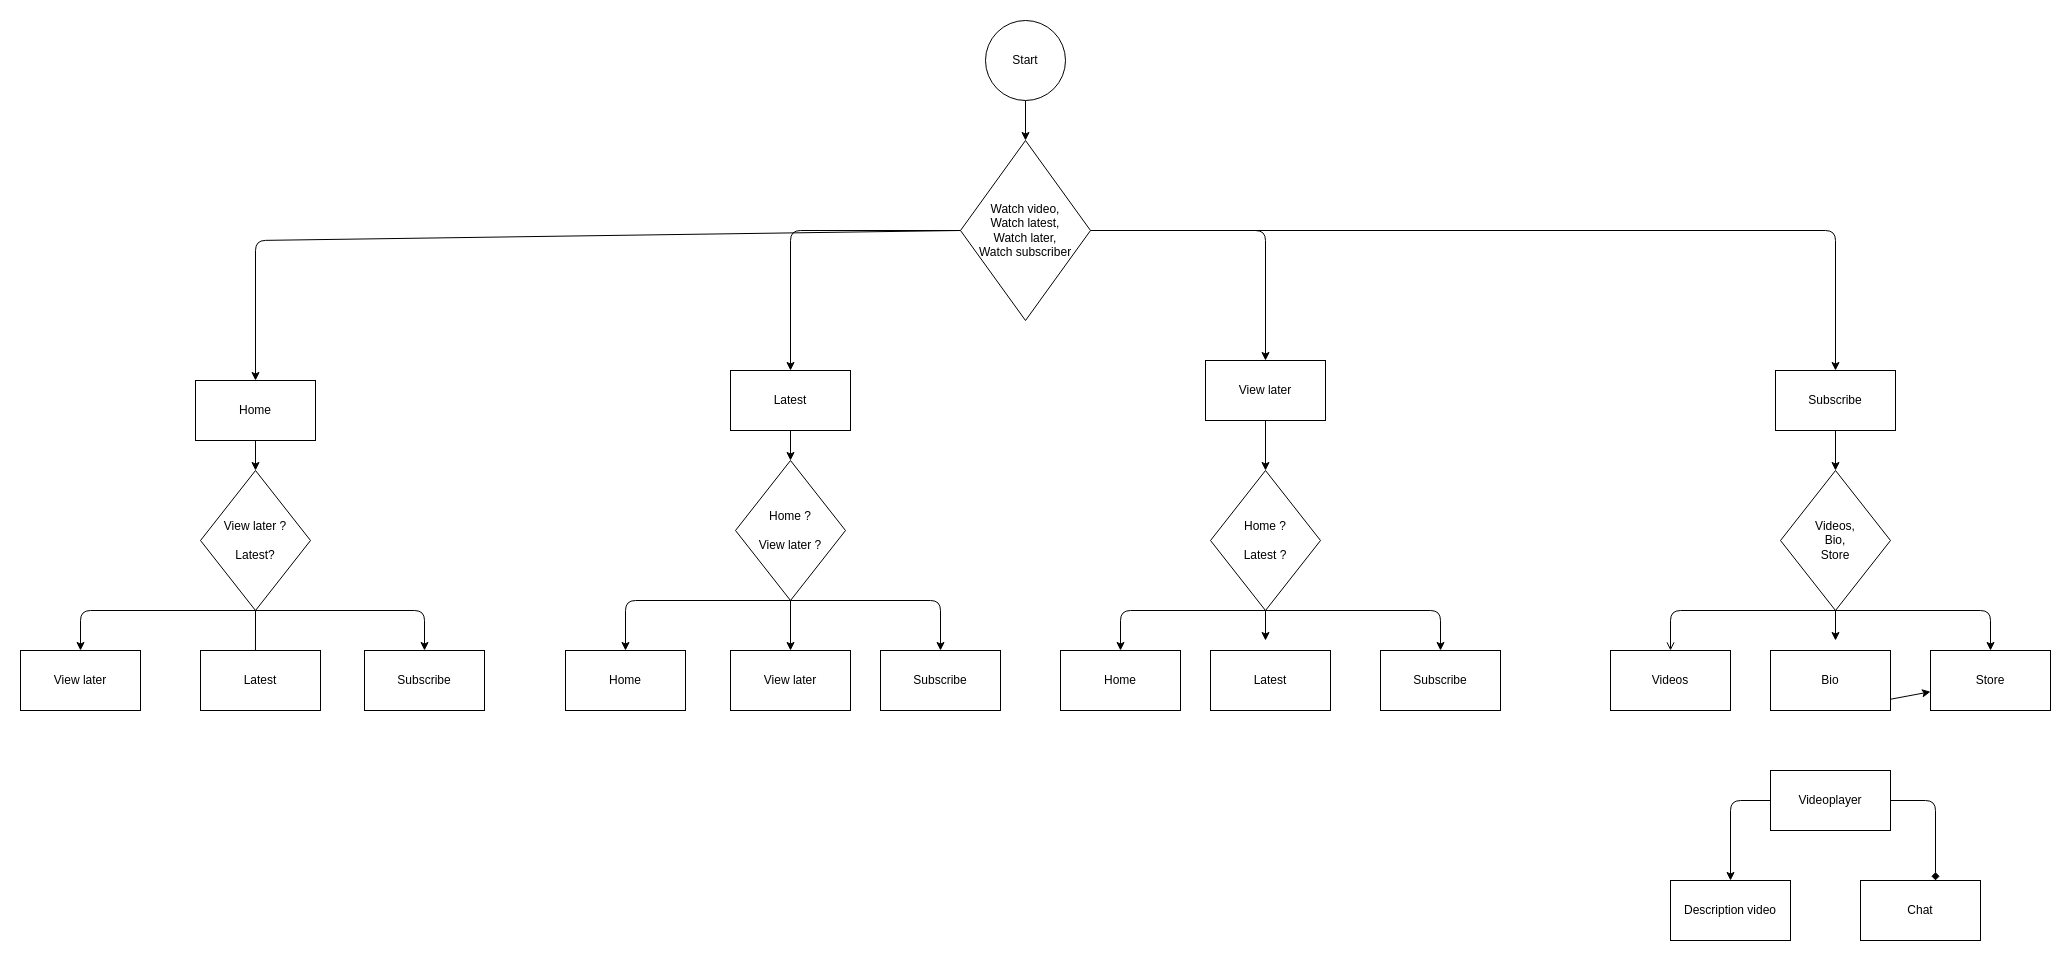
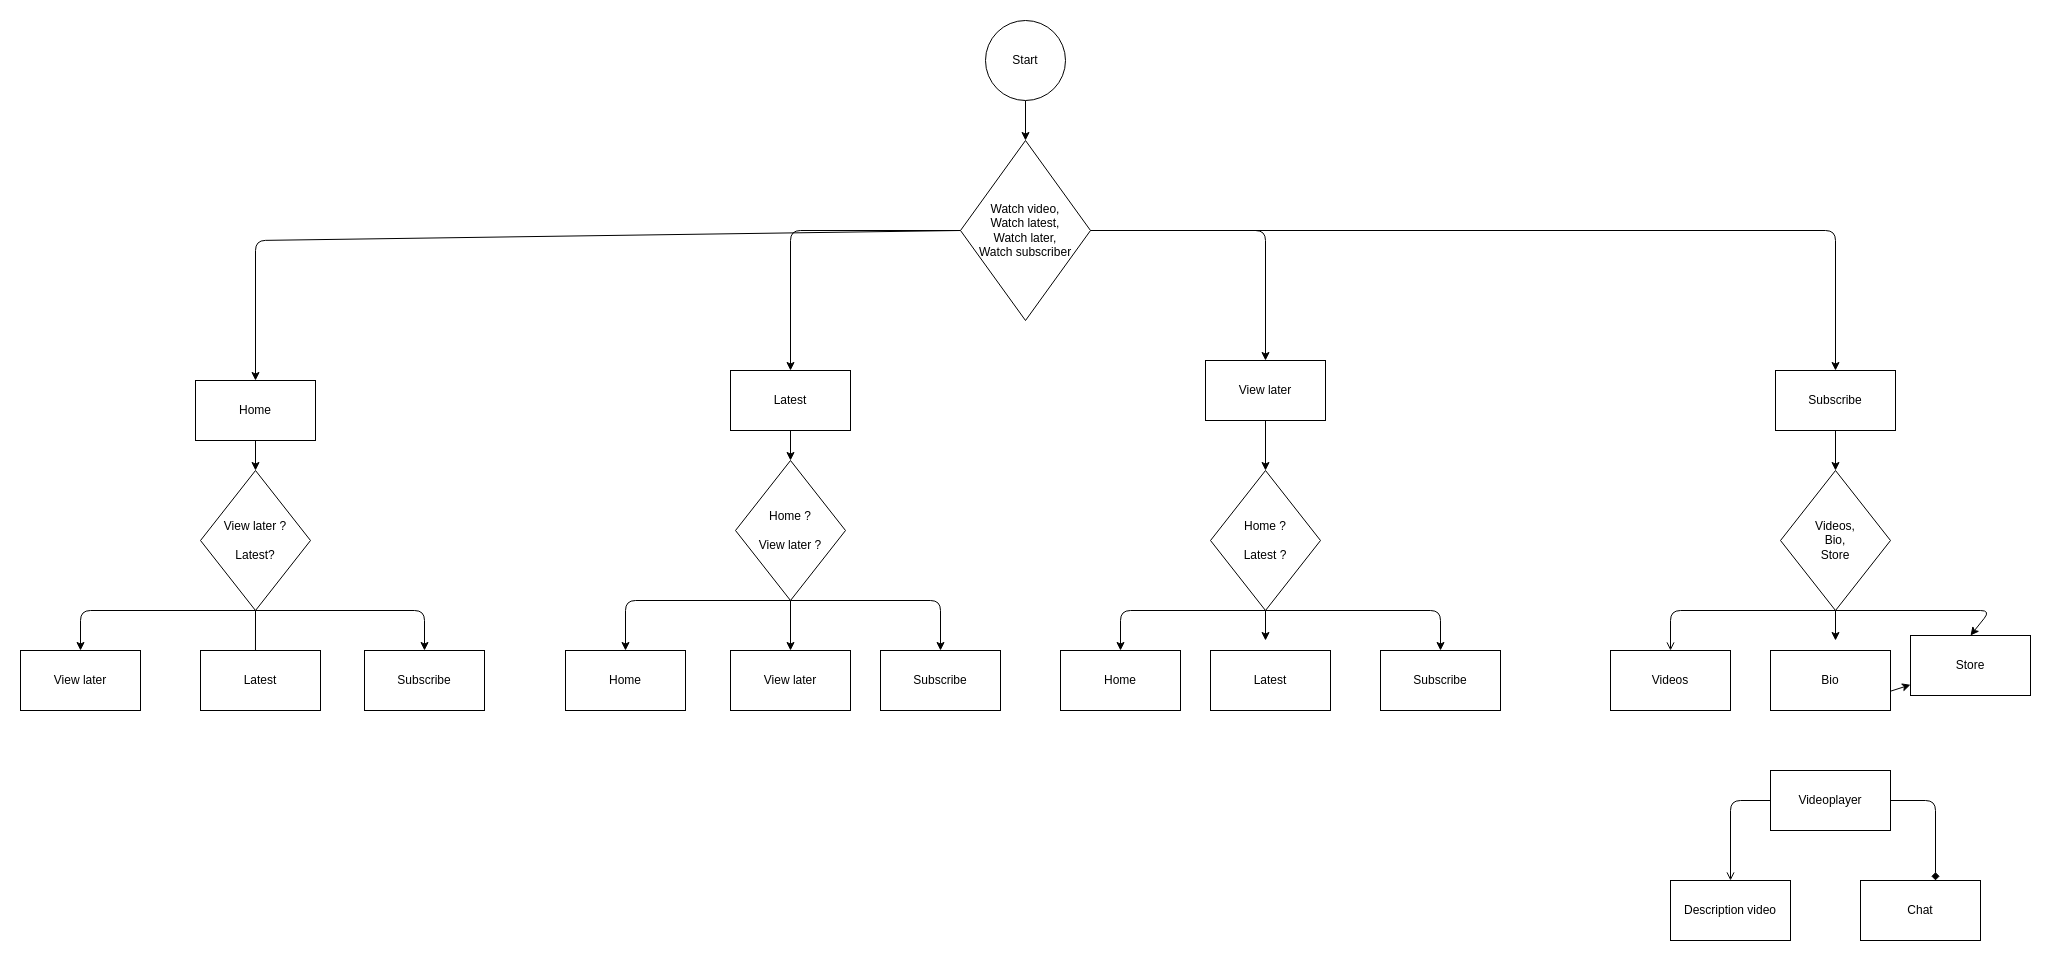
  <mxCell id="0" />
  <mxCell id="1" parent="0" />
  <mxCell id="2" style="edgeStyle=none;html=1;exitX=0.5;exitY=1;exitDx=0;exitDy=0;entryX=0.5;entryY=0;entryDx=0;entryDy=0;" edge="1" parent="1" source="3" target="8"><mxGeometry relative="1" as="geometry" /></mxCell>
  <mxCell id="3" value="Start" style="ellipse;whiteSpace=wrap;html=1;aspect=fixed;" vertex="1" parent="1"><mxGeometry x="985" y="20" width="80" height="80" as="geometry" /></mxCell>
  <mxCell id="4" style="edgeStyle=none;html=1;exitX=0;exitY=0.5;exitDx=0;exitDy=0;entryX=0.5;entryY=0;entryDx=0;entryDy=0;" edge="1" parent="1" source="8" target="18"><mxGeometry relative="1" as="geometry"><Array as="points"><mxPoint x="790" y="230" /></Array></mxGeometry></mxCell>
  <mxCell id="5" style="edgeStyle=none;html=1;exitX=0;exitY=0.5;exitDx=0;exitDy=0;entryX=0.5;entryY=0;entryDx=0;entryDy=0;" edge="1" parent="1" source="8" target="10"><mxGeometry relative="1" as="geometry"><Array as="points"><mxPoint x="255" y="240" /></Array></mxGeometry></mxCell>
  <mxCell id="6" style="edgeStyle=none;html=1;exitX=1;exitY=0.5;exitDx=0;exitDy=0;entryX=0.5;entryY=0;entryDx=0;entryDy=0;" edge="1" parent="1" source="8" target="26"><mxGeometry relative="1" as="geometry"><Array as="points"><mxPoint x="1265" y="230" /></Array></mxGeometry></mxCell>
  <mxCell id="7" style="edgeStyle=none;html=1;exitX=1;exitY=0.5;exitDx=0;exitDy=0;entryX=0.5;entryY=0;entryDx=0;entryDy=0;" edge="1" parent="1" source="8" target="37"><mxGeometry relative="1" as="geometry"><Array as="points"><mxPoint x="1835" y="230" /></Array></mxGeometry></mxCell>
  <mxCell id="8" value="Watch video,&lt;br&gt;Watch latest,&lt;br&gt;Watch later,&lt;br&gt;Watch subscriber" style="rhombus;whiteSpace=wrap;html=1;" vertex="1" parent="1"><mxGeometry x="960" y="140" width="130" height="180" as="geometry" /></mxCell>
  <mxCell id="9" style="edgeStyle=none;html=1;exitX=0.5;exitY=1;exitDx=0;exitDy=0;entryX=0.5;entryY=0;entryDx=0;entryDy=0;" edge="1" parent="1" source="10" target="14"><mxGeometry relative="1" as="geometry" /></mxCell>
  <mxCell id="10" value="Home" style="rounded=0;whiteSpace=wrap;html=1;" vertex="1" parent="1"><mxGeometry x="195" y="380" width="120" height="60" as="geometry" /></mxCell>
  <mxCell id="11" style="edgeStyle=none;html=1;exitX=0.5;exitY=1;exitDx=0;exitDy=0;entryX=0.5;entryY=0;entryDx=0;entryDy=0;" edge="1" parent="1" source="14" target="15"><mxGeometry relative="1" as="geometry"><Array as="points"><mxPoint x="80" y="610" /></Array></mxGeometry></mxCell>
  <mxCell id="12" style="edgeStyle=none;html=1;exitX=0.5;exitY=1;exitDx=0;exitDy=0;entryX=0.5;entryY=0;entryDx=0;entryDy=0;" edge="1" parent="1" source="14" target="31"><mxGeometry relative="1" as="geometry"><Array as="points"><mxPoint x="424" y="610" /></Array></mxGeometry></mxCell>
  <mxCell id="13" style="edgeStyle=none;html=1;exitX=0.5;exitY=1;exitDx=0;exitDy=0;entryX=0.458;entryY=0.333;entryDx=0;entryDy=0;entryPerimeter=0;" edge="1" parent="1" source="14" target="16"><mxGeometry relative="1" as="geometry" /></mxCell>
  <mxCell id="14" value="View later ?&lt;br&gt;&lt;br&gt;Latest?" style="rhombus;whiteSpace=wrap;html=1;" vertex="1" parent="1"><mxGeometry x="200" y="470" width="110" height="140" as="geometry" /></mxCell>
  <mxCell id="15" value="View later" style="rounded=0;whiteSpace=wrap;html=1;" vertex="1" parent="1"><mxGeometry x="20" y="650" width="120" height="60" as="geometry" /></mxCell>
  <mxCell id="16" value="Latest" style="rounded=0;whiteSpace=wrap;html=1;" vertex="1" parent="1"><mxGeometry x="200" y="650" width="120" height="60" as="geometry" /></mxCell>
  <mxCell id="17" style="edgeStyle=none;html=1;exitX=0.5;exitY=1;exitDx=0;exitDy=0;entryX=0.5;entryY=0;entryDx=0;entryDy=0;" edge="1" parent="1" source="18" target="22"><mxGeometry relative="1" as="geometry" /></mxCell>
  <mxCell id="18" value="Latest" style="rounded=0;whiteSpace=wrap;html=1;" vertex="1" parent="1"><mxGeometry x="730" y="370" width="120" height="60" as="geometry" /></mxCell>
  <mxCell id="19" style="edgeStyle=none;html=1;exitX=0.5;exitY=1;exitDx=0;exitDy=0;entryX=0.5;entryY=0;entryDx=0;entryDy=0;" edge="1" parent="1" source="22" target="23"><mxGeometry relative="1" as="geometry"><Array as="points"><mxPoint x="625" y="600" /></Array></mxGeometry></mxCell>
  <mxCell id="20" style="edgeStyle=none;html=1;exitX=0.5;exitY=1;exitDx=0;exitDy=0;entryX=0.5;entryY=0;entryDx=0;entryDy=0;" edge="1" parent="1" source="22" target="32"><mxGeometry relative="1" as="geometry"><Array as="points"><mxPoint x="940" y="600" /></Array></mxGeometry></mxCell>
  <mxCell id="21" style="edgeStyle=none;html=1;exitX=0.5;exitY=1;exitDx=0;exitDy=0;entryX=0.5;entryY=0;entryDx=0;entryDy=0;" edge="1" parent="1" source="22" target="24"><mxGeometry relative="1" as="geometry" /></mxCell>
  <mxCell id="22" value="Home ?&lt;br&gt;&lt;br&gt;View later ?" style="rhombus;whiteSpace=wrap;html=1;" vertex="1" parent="1"><mxGeometry x="735" y="460" width="110" height="140" as="geometry" /></mxCell>
  <mxCell id="23" value="Home" style="rounded=0;whiteSpace=wrap;html=1;" vertex="1" parent="1"><mxGeometry x="565" y="650" width="120" height="60" as="geometry" /></mxCell>
  <mxCell id="24" value="View later" style="rounded=0;whiteSpace=wrap;html=1;" vertex="1" parent="1"><mxGeometry x="730" y="650" width="120" height="60" as="geometry" /></mxCell>
  <mxCell id="25" style="edgeStyle=none;html=1;exitX=0.5;exitY=1;exitDx=0;exitDy=0;entryX=0.5;entryY=0;entryDx=0;entryDy=0;" edge="1" parent="1" source="26" target="30"><mxGeometry relative="1" as="geometry" /></mxCell>
  <mxCell id="26" value="View later" style="rounded=0;whiteSpace=wrap;html=1;" vertex="1" parent="1"><mxGeometry x="1205" y="360" width="120" height="60" as="geometry" /></mxCell>
  <mxCell id="27" style="edgeStyle=none;html=1;exitX=0.5;exitY=1;exitDx=0;exitDy=0;entryX=0.5;entryY=0;entryDx=0;entryDy=0;" edge="1" parent="1" source="30" target="33"><mxGeometry relative="1" as="geometry"><Array as="points"><mxPoint x="1120" y="610" /></Array></mxGeometry></mxCell>
  <mxCell id="28" style="edgeStyle=none;html=1;exitX=0.5;exitY=1;exitDx=0;exitDy=0;entryX=0.5;entryY=0;entryDx=0;entryDy=0;" edge="1" parent="1" source="30" target="35"><mxGeometry relative="1" as="geometry"><Array as="points"><mxPoint x="1440" y="610" /></Array></mxGeometry></mxCell>
  <mxCell id="29" style="edgeStyle=none;html=1;exitX=0.5;exitY=1;exitDx=0;exitDy=0;" edge="1" parent="1" source="30"><mxGeometry relative="1" as="geometry"><mxPoint x="1265" y="640" as="targetPoint" /></mxGeometry></mxCell>
  <mxCell id="30" value="Home ?&lt;br&gt;&lt;br&gt;Latest ?" style="rhombus;whiteSpace=wrap;html=1;" vertex="1" parent="1"><mxGeometry x="1210" y="470" width="110" height="140" as="geometry" /></mxCell>
  <mxCell id="31" value="Subscribe" style="rounded=0;whiteSpace=wrap;html=1;" vertex="1" parent="1"><mxGeometry x="364" y="650" width="120" height="60" as="geometry" /></mxCell>
  <mxCell id="32" value="Subscribe" style="rounded=0;whiteSpace=wrap;html=1;" vertex="1" parent="1"><mxGeometry x="880" y="650" width="120" height="60" as="geometry" /></mxCell>
  <mxCell id="33" value="Home" style="rounded=0;whiteSpace=wrap;html=1;" vertex="1" parent="1"><mxGeometry x="1060" y="650" width="120" height="60" as="geometry" /></mxCell>
  <mxCell id="34" value="Latest" style="rounded=0;whiteSpace=wrap;html=1;" vertex="1" parent="1"><mxGeometry x="1210" y="650" width="120" height="60" as="geometry" /></mxCell>
  <mxCell id="35" value="Subscribe" style="rounded=0;whiteSpace=wrap;html=1;" vertex="1" parent="1"><mxGeometry x="1380" y="650" width="120" height="60" as="geometry" /></mxCell>
  <mxCell id="36" style="edgeStyle=none;html=1;exitX=0.5;exitY=1;exitDx=0;exitDy=0;entryX=0.5;entryY=0;entryDx=0;entryDy=0;" edge="1" parent="1" source="37" target="41"><mxGeometry relative="1" as="geometry" /></mxCell>
  <mxCell id="37" value="Subscribe" style="rounded=0;whiteSpace=wrap;html=1;" vertex="1" parent="1"><mxGeometry x="1775" y="370" width="120" height="60" as="geometry" /></mxCell>
  <mxCell id="38" style="edgeStyle=none;html=1;exitX=0.5;exitY=1;exitDx=0;exitDy=0;entryX=0.5;entryY=0;entryDx=0;entryDy=0;endArrow=open;" edge="1" parent="1" source="41" target="42"><mxGeometry relative="1" as="geometry"><Array as="points"><mxPoint x="1670" y="610" /></Array></mxGeometry></mxCell>
  <mxCell id="39" style="edgeStyle=none;html=1;exitX=0.5;exitY=1;exitDx=0;exitDy=0;entryX=0.5;entryY=0;entryDx=0;entryDy=0;" edge="1" parent="1" source="41" target="45"><mxGeometry relative="1" as="geometry"><Array as="points"><mxPoint x="1990" y="610" /></Array></mxGeometry></mxCell>
  <mxCell id="40" style="edgeStyle=none;html=1;exitX=0.5;exitY=1;exitDx=0;exitDy=0;" edge="1" parent="1" source="41"><mxGeometry relative="1" as="geometry"><mxPoint x="1835" y="640" as="targetPoint" /></mxGeometry></mxCell>
  <mxCell id="41" value="Videos, &lt;br&gt;Bio, &lt;br&gt;Store" style="rhombus;whiteSpace=wrap;html=1;" vertex="1" parent="1"><mxGeometry x="1780" y="470" width="110" height="140" as="geometry" /></mxCell>
  <mxCell id="42" value="Videos" style="rounded=0;whiteSpace=wrap;html=1;" vertex="1" parent="1"><mxGeometry x="1610" y="650" width="120" height="60" as="geometry" /></mxCell>
  <mxCell id="43" style="edgeStyle=none;html=1;exitX=0.5;exitY=1;exitDx=0;exitDy=0;" edge="1" parent="1" source="44" target="45"><mxGeometry relative="1" as="geometry" /></mxCell>
  <mxCell id="44" value="Bio" style="rounded=0;whiteSpace=wrap;html=1;" vertex="1" parent="1"><mxGeometry x="1770" y="650" width="120" height="60" as="geometry" /></mxCell>
- <mxCell id="45" value="Store" style="rounded=0;whiteSpace=wrap;html=1;" vertex="1" parent="1"><mxGeometry x="1930" y="650" width="120" height="60" as="geometry" /></mxCell>
- <mxCell id="46" style="edgeStyle=none;html=1;exitX=0;exitY=0.5;exitDx=0;exitDy=0;entryX=0.5;entryY=0;entryDx=0;entryDy=0;" edge="1" parent="1" source="48" target="49"><mxGeometry relative="1" as="geometry"><Array as="points"><mxPoint x="1730" y="800" /></Array></mxGeometry></mxCell>
+ <mxCell id="45" value="Store" style="rounded=0;whiteSpace=wrap;html=1;" vertex="1" parent="1"><mxGeometry x="1910" y="635" width="120" height="60" as="geometry" /></mxCell>
+ <mxCell id="46" style="edgeStyle=none;html=1;exitX=0;exitY=0.5;exitDx=0;exitDy=0;entryX=0.5;entryY=0;entryDx=0;entryDy=0;endArrow=open;" edge="1" parent="1" source="48" target="49"><mxGeometry relative="1" as="geometry"><Array as="points"><mxPoint x="1730" y="800" /></Array></mxGeometry></mxCell>
  <mxCell id="47" style="edgeStyle=none;html=1;exitX=1;exitY=0.5;exitDx=0;exitDy=0;entryX=0.625;entryY=0;entryDx=0;entryDy=0;entryPerimeter=0;endArrow=diamond;" edge="1" parent="1" source="48" target="50"><mxGeometry relative="1" as="geometry"><Array as="points"><mxPoint x="1935" y="800" /></Array></mxGeometry></mxCell>
  <mxCell id="48" value="Videoplayer" style="rounded=0;whiteSpace=wrap;html=1;" vertex="1" parent="1"><mxGeometry x="1770" y="770" width="120" height="60" as="geometry" /></mxCell>
  <mxCell id="49" value="Description video" style="rounded=0;whiteSpace=wrap;html=1;" vertex="1" parent="1"><mxGeometry x="1670" y="880" width="120" height="60" as="geometry" /></mxCell>
  <mxCell id="50" value="Chat" style="rounded=0;whiteSpace=wrap;html=1;" vertex="1" parent="1"><mxGeometry x="1860" y="880" width="120" height="60" as="geometry" /></mxCell>
